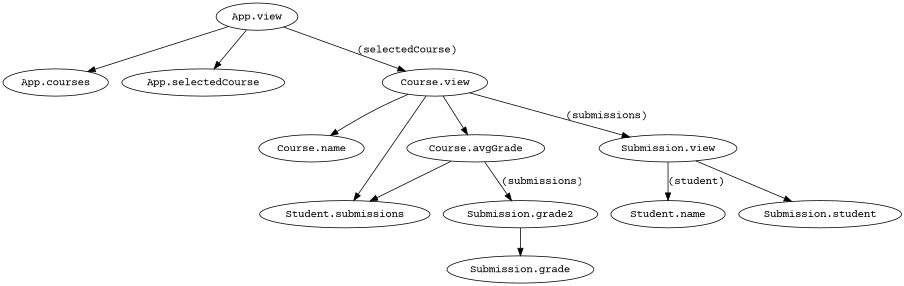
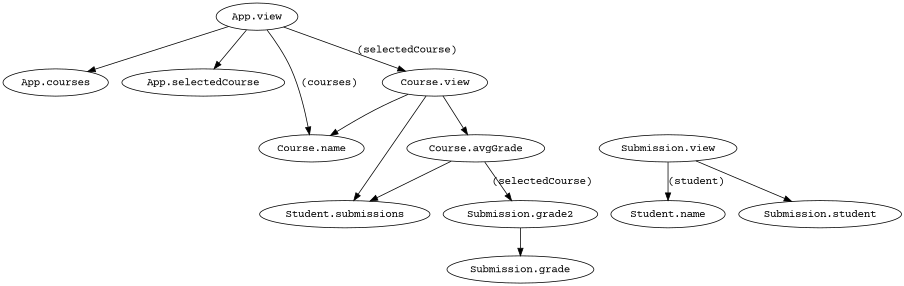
  digraph {
    fontname="Courier Prime"
    node [fontname="Courier Prime"]
    edge [fontname="Courier Prime"]
    "App.view"
    "App.courses"
    "App.selectedCourse"
    "Course.name"
    "Course.view"
    "Course.avgGrade"
    n7 [label="Student.submissions"]
    "Submission.view"
    "Submission.grade2"
    "Student.name"
    "Submission.student"
    "Submission.grade"
    "App.view" -> "App.courses"
    "App.view" -> "App.selectedCourse"
+   "App.view" -> "Course.name" [label="(courses)"]
    "App.view" -> "Course.view" [label="(selectedCourse)"]
    "Course.view" -> "Course.name"
    "Course.view" -> "Course.avgGrade"
    "Course.view" -> n7
-   "Course.view" -> "Submission.view" [label="(submissions)"]
    "Course.avgGrade" -> n7
-   "Course.avgGrade" -> "Submission.grade2" [label="(submissions)"]
+   "Course.avgGrade" -> "Submission.grade2" [label="(selectedCourse)"]
    "Submission.view" -> "Student.name" [label="(student)"]
    "Submission.view" -> "Submission.student"
    "Submission.grade2" -> "Submission.grade"
  }
